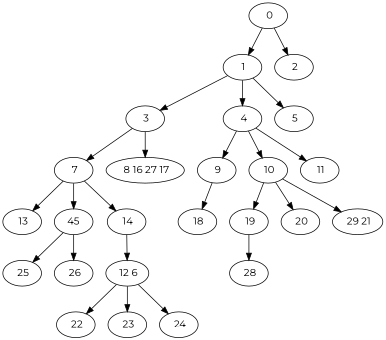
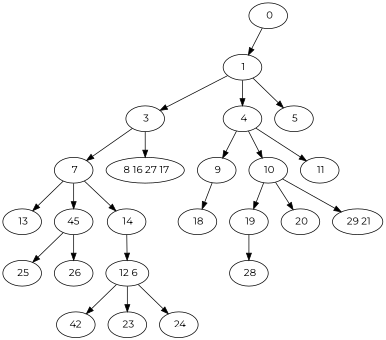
  digraph {
    fontname=Montserrat
    node [fontname=Montserrat]
    edge [fontname=Montserrat]
    " 0"
    " 1"
-   " 2"
    " 3"
    " 4"
    " 5"
    " 7"
    " 8 16 27 17"
    " 9"
    " 10"
    " 11"
    " 13"
    n13 [label=45]
    " 14"
    " 12 6"
-   " 22"
+   " 22" [label=42]
    " 23"
    " 24"
    " 18"
    " 19"
    " 20"
    " 29 21"
    " 25"
    " 26"
    " 28"
    " 0" -> " 1"
-   " 0" -> " 2"
    " 1" -> " 3"
    " 1" -> " 4"
    " 1" -> " 5"
    " 3" -> " 7"
    " 3" -> " 8 16 27 17"
    " 4" -> " 9"
    " 4" -> " 10"
    " 4" -> " 11"
    " 7" -> " 13"
    " 7" -> n13
    " 7" -> " 14"
    " 9" -> " 18"
    " 10" -> " 19"
    " 10" -> " 20"
    " 10" -> " 29 21"
    n13 -> " 25"
    n13 -> " 26"
    " 14" -> " 12 6"
    " 12 6" -> " 22"
    " 12 6" -> " 23"
    " 12 6" -> " 24"
    " 19" -> " 28"
  }
